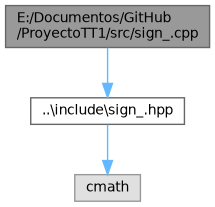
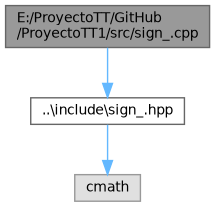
  digraph {
    node [fontname=Helvetica fontsize=10 shape=box style=filled]
    edge [color=steelblue1 fontname=Helvetica fontsize=10 labelfontname=Helvetica labelfontsize=10 style=solid]
-   n1 [color=gray40 fillcolor=grey60 fontcolor=black height=0.2 label="E:/Documentos/GitHub\l/ProyectoTT1/src/sign_.cpp" width=0.4]
+   n1 [color=gray40 fillcolor=grey60 fontcolor=black height=0.2 label="E:/ProyectoTT/GitHub\l/ProyectoTT1/src/sign_.cpp" width=0.4]
    n2 [color=grey40 fillcolor=white height=0.2 label="..\\include\\sign_.hpp" width=0.4]
    n3 [color=grey60 fillcolor="#E0E0E0" height=0.2 label=cmath width=0.4]
    n1 -> n2
    n2 -> n3
  }
